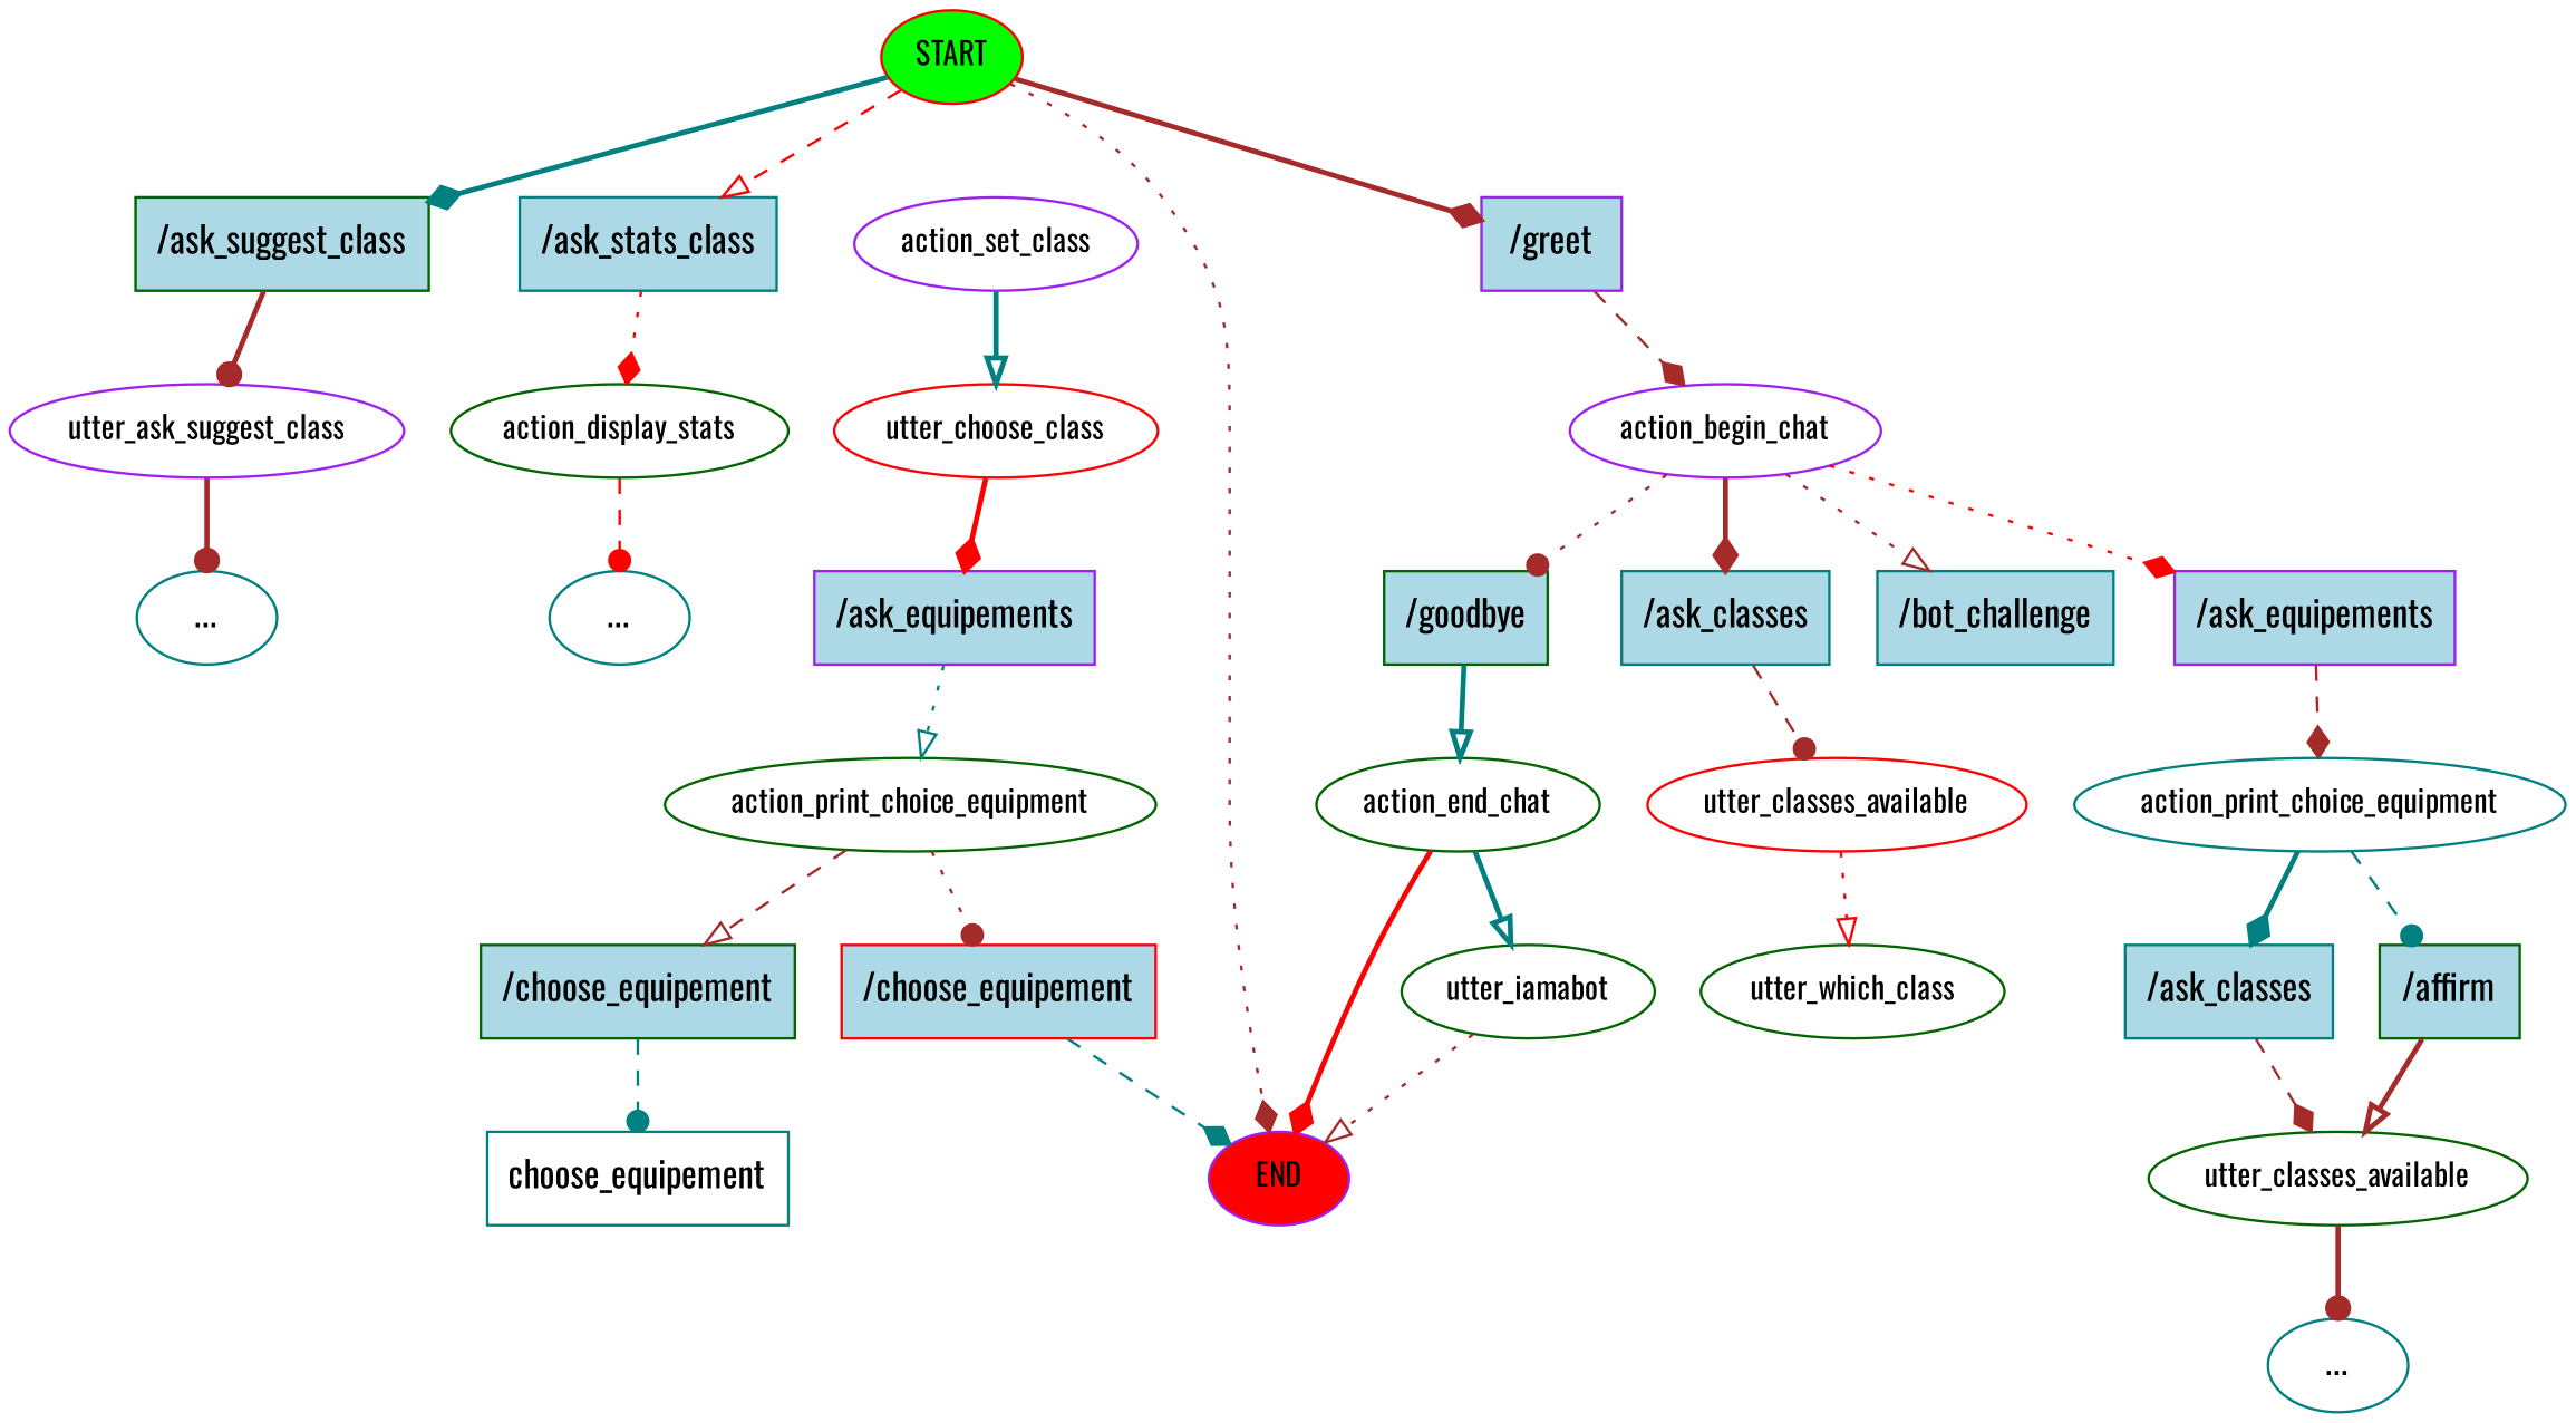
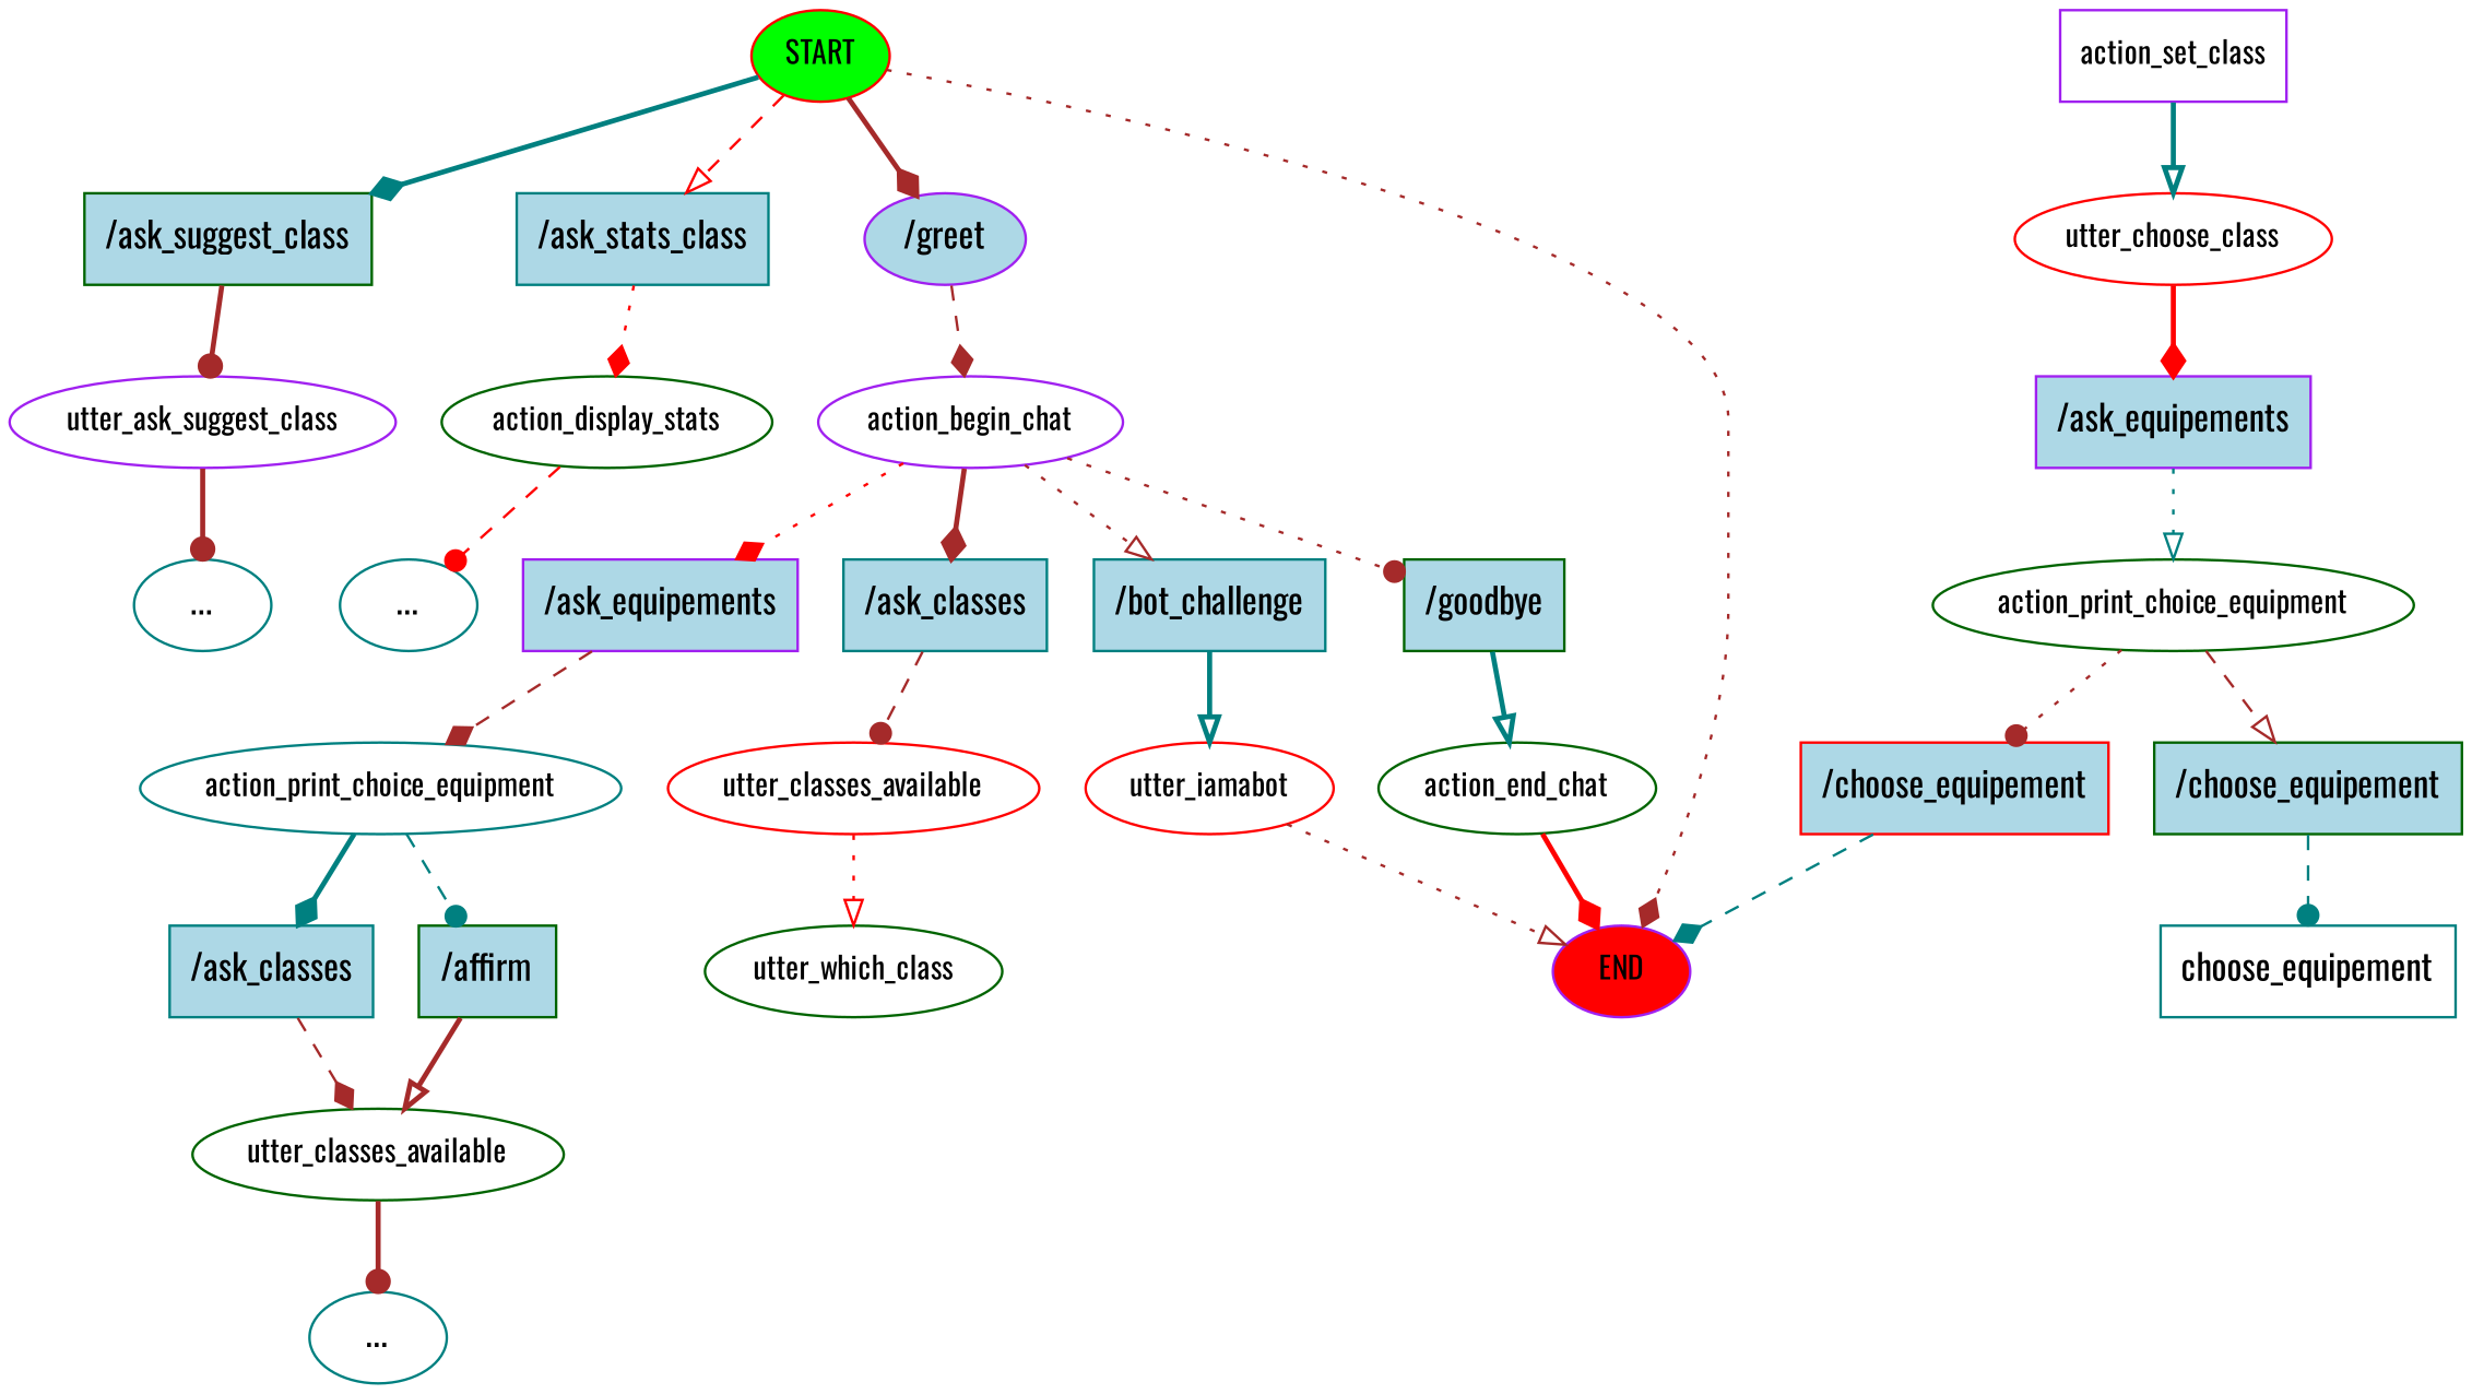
  digraph {
    fontname=Oswald
    node [color=darkgreen fontname=Oswald]
    edge [arrowhead=diamond color=brown fontname=Oswald style=bold]
    n1 [color=red fillcolor=green fontsize=12 label=START style=filled]
    n2 [color=purple fillcolor=red fontsize=12 label=END style=filled]
    n3 [fillcolor=lightblue label="/ask_suggest_class" shape=rect style=filled]
    n4 [color=teal fillcolor=lightblue label="/ask_stats_class" shape=rect style=filled]
-   n5 [color=purple fillcolor=lightblue label="/greet" shape=rect style=filled]
+   n5 [color=purple fillcolor=lightblue label="/greet" shape=ellipse style=filled]
    n6 [color=purple fontsize=12 label=utter_ask_suggest_class]
    n7 [fontsize=12 label=action_display_stats]
    n8 [color=purple fontsize=12 label=action_begin_chat]
    n9 [color=teal label="..."]
    n10 [color=teal label="..."]
    n11 [color=teal fillcolor=lightblue label="/bot_challenge" shape=rect style=filled]
    n12 [color=teal fillcolor=lightblue label="/ask_classes" shape=rect style=filled]
    n13 [color=purple fillcolor=lightblue label="/ask_equipements" shape=rect style=filled]
    n14 [fillcolor=lightblue label="/goodbye" shape=rect style=filled]
-   n15 [fontsize=12 label=utter_iamabot]
+   n15 [color=red fontsize=12 label=utter_iamabot]
    n16 [color=red fontsize=12 label=utter_classes_available]
    n17 [color=teal fontsize=12 label=action_print_choice_equipment]
    n18 [fontsize=12 label=action_end_chat]
    n19 [fontsize=12 label=utter_which_class]
-   n20 [color=purple fontsize=12 label=action_set_class]
+   n20 [color=purple fontsize=12 label=action_set_class shape=box]
    n21 [color=red fontsize=12 label=utter_choose_class]
    n22 [color=purple fillcolor=lightblue label="/ask_equipements" shape=rect style=filled]
    n23 [fontsize=12 label=action_print_choice_equipment]
    n24 [color=red fillcolor=lightblue label="/choose_equipement" shape=rect style=filled]
    n25 [fillcolor=lightblue label="/choose_equipement" shape=rect style=filled]
    n26 [color=teal label=choose_equipement shape=rect]
    n27 [color=teal fillcolor=lightblue label="/ask_classes" shape=rect style=filled]
    n28 [fillcolor=lightblue label="/affirm" shape=rect style=filled]
    n29 [fontsize=12 label=utter_classes_available]
    n30 [color=teal label="..."]
    n1 -> n2 [style=dotted]
    n1 -> n3 [color=teal]
    n1 -> n4 [arrowhead=onormal color=red style=dashed]
    n1 -> n5
    n3 -> n6 [arrowhead=dot]
    n4 -> n7 [color=red style=dotted]
    n5 -> n8 [style=dashed]
    n6 -> n9 [arrowhead=dot]
    n7 -> n10 [arrowhead=dot color=red style=dashed]
    n8 -> n11 [arrowhead=onormal style=dotted]
    n8 -> n12
    n8 -> n13 [color=red style=dotted]
    n8 -> n14 [arrowhead=dot style=dotted]
-   n18 -> n15 [arrowhead=onormal color=teal]
+   n11 -> n15 [arrowhead=onormal color=teal]
    n12 -> n16 [arrowhead=dot style=dashed]
    n13 -> n17 [style=dashed]
    n14 -> n18 [arrowhead=onormal color=teal]
    n15 -> n2 [arrowhead=onormal style=dotted]
    n16 -> n19 [arrowhead=onormal color=red style=dotted]
    n17 -> n27 [color=teal]
    n17 -> n28 [arrowhead=dot color=teal style=dashed]
    n18 -> n2 [color=red]
    n20 -> n21 [arrowhead=onormal color=teal]
    n21 -> n22 [color=red]
    n22 -> n23 [arrowhead=onormal color=teal style=dotted]
    n23 -> n24 [arrowhead=dot style=dotted]
    n23 -> n25 [arrowhead=onormal style=dashed]
    n24 -> n2 [color=teal style=dashed]
    n25 -> n26 [arrowhead=dot color=teal style=dashed]
    n27 -> n29 [style=dashed]
    n28 -> n29 [arrowhead=onormal]
    n29 -> n30 [arrowhead=dot]
  }
